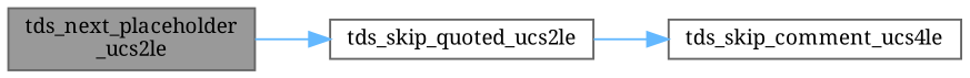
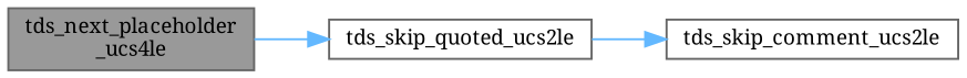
  digraph {
    fontname="Noto Serif"
    rankdir=LR
    node [color=grey40 fillcolor=white fontname="Noto Serif" fontsize=10 shape=box style=filled]
    edge [color=steelblue1 fontname="Noto Serif" fontsize=10 labelfontname=Helvetica labelfontsize=10 style=solid]
-   n1 [color=gray40 fillcolor=grey60 fontcolor=black height=0.2 label="tds_next_placeholder\l_ucs2le" width=0.4]
+   n1 [color=gray40 fillcolor=grey60 fontcolor=black height=0.2 label="tds_next_placeholder\l_ucs4le" width=0.4]
    n2 [height=0.2 label=tds_skip_quoted_ucs2le width=0.4]
-   n3 [height=0.2 label=tds_skip_comment_ucs4le width=0.4]
+   n3 [height=0.2 label=tds_skip_comment_ucs2le width=0.4]
    n1 -> n2
    n2 -> n3
  }
